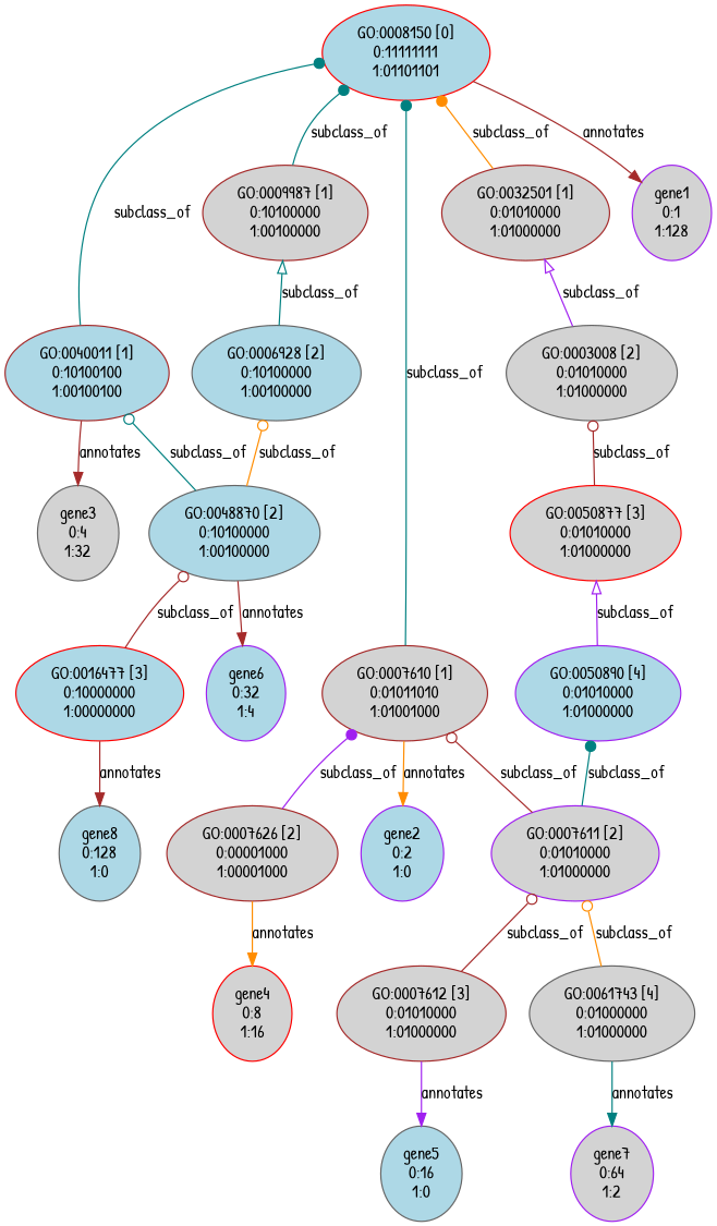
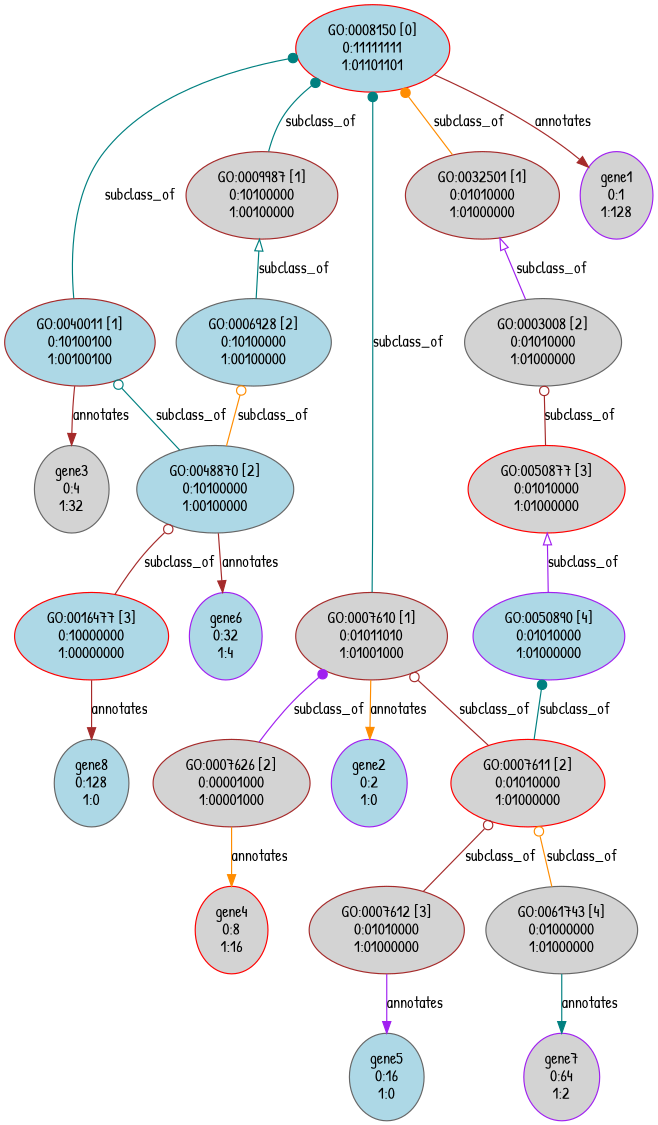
  digraph {
    fontname="Patrick Hand"
    rankdir=BT
    node [color=gray40 fillcolor=lightgrey fontname="Patrick Hand" style=filled]
    edge [color=brown fontname="Patrick Hand"]
    n1 [color=red fillcolor=lightblue label="GO:0008150 [0]\n0:11111111\n1:01101101"]
    n2 [color=brown label="GO:0009987 [1]\n0:10100000\n1:00100000"]
    n3 [color=brown label="GO:0032501 [1]\n0:01010000\n1:01000000"]
    n4 [fillcolor=lightblue label="GO:0048870 [2]\n0:10100000\n1:00100000"]
    n5 [fillcolor=lightblue label="GO:0006928 [2]\n0:10100000\n1:00100000"]
    n6 [color=brown fillcolor=lightblue label="GO:0040011 [1]\n0:10100100\n1:00100100"]
    n7 [color=red fillcolor=lightblue label="GO:0016477 [3]\n0:10000000\n1:00000000"]
    n8 [color=red label="GO:0050877 [3]\n0:01010000\n1:01000000"]
    n9 [label="GO:0003008 [2]\n0:01010000\n1:01000000"]
    n10 [color=brown label="GO:0007610 [1]\n0:01011010\n1:01001000"]
-   n11 [color=purple label="GO:0007611 [2]\n0:01010000\n1:01000000"]
+   n11 [color=red label="GO:0007611 [2]\n0:01010000\n1:01000000"]
    n12 [color=purple fillcolor=lightblue label="GO:0050890 [4]\n0:01010000\n1:01000000"]
    n13 [color=brown label="GO:0007612 [3]\n0:01010000\n1:01000000"]
    n14 [color=brown label="GO:0007626 [2]\n0:00001000\n1:00001000"]
    n15 [label="GO:0061743 [4]\n0:01000000\n1:01000000"]
    n16 [color=purple label="gene1\n0:1\n1:128"]
    n17 [color=purple fillcolor=lightblue label="gene2\n0:2\n1:0"]
    n18 [label="gene3\n0:4\n1:32"]
    n19 [color=red label="gene4\n0:8\n1:16"]
    n20 [fillcolor=lightblue label="gene5\n0:16\n1:0"]
    n21 [color=purple fillcolor=lightblue label="gene6\n0:32\n1:4"]
    n22 [color=purple label="gene7\n0:64\n1:2"]
    n23 [fillcolor=lightblue label="gene8\n0:128\n1:0"]
    n2 -> n1 [arrowhead=dot color=teal label=subclass_of]
    n3 -> n1 [arrowhead=dot color=darkorange label=subclass_of]
    n4 -> n5 [arrowhead=odot color=darkorange label=subclass_of]
    n4 -> n6 [arrowhead=odot color=teal label=subclass_of]
    n5 -> n2 [arrowhead=onormal color=teal label=subclass_of]
    n6 -> n1 [arrowhead=dot color=teal label=subclass_of]
    n7 -> n4 [arrowhead=odot label=subclass_of]
    n8 -> n9 [arrowhead=odot label=subclass_of]
    n9 -> n3 [arrowhead=onormal color=purple label=subclass_of]
    n10 -> n1 [arrowhead=dot color=teal label=subclass_of]
    n11 -> n10 [arrowhead=odot label=subclass_of]
    n11 -> n12 [arrowhead=dot color=teal label=subclass_of]
    n12 -> n8 [arrowhead=onormal color=purple label=subclass_of]
    n13 -> n11 [arrowhead=odot label=subclass_of]
    n14 -> n10 [arrowhead=dot color=purple label=subclass_of]
    n15 -> n11 [arrowhead=odot color=darkorange label=subclass_of]
    n16 -> n1 [dir=back label=annotates]
    n17 -> n10 [color=darkorange dir=back label=annotates]
    n18 -> n6 [dir=back label=annotates]
    n19 -> n14 [color=darkorange dir=back label=annotates]
    n20 -> n13 [color=purple dir=back label=annotates]
    n21 -> n4 [dir=back label=annotates]
    n22 -> n15 [color=teal dir=back label=annotates]
    n23 -> n7 [dir=back label=annotates]
  }
